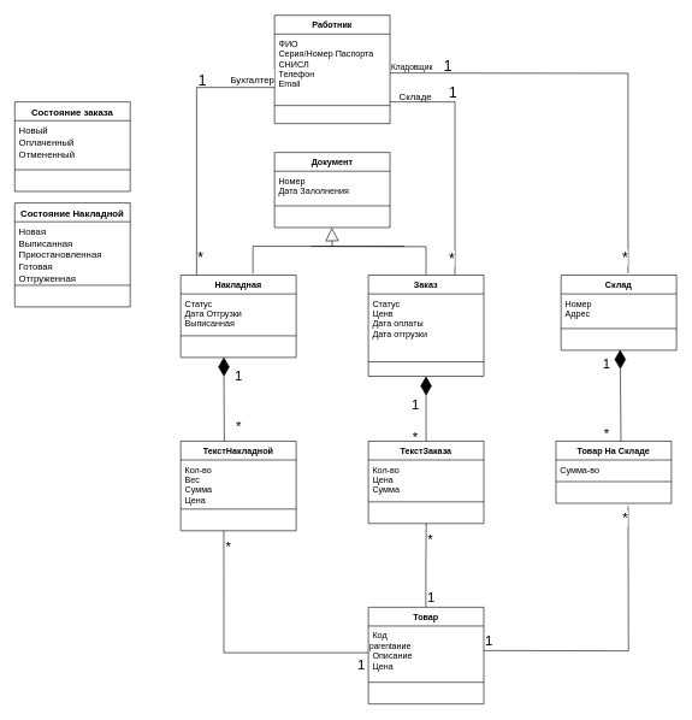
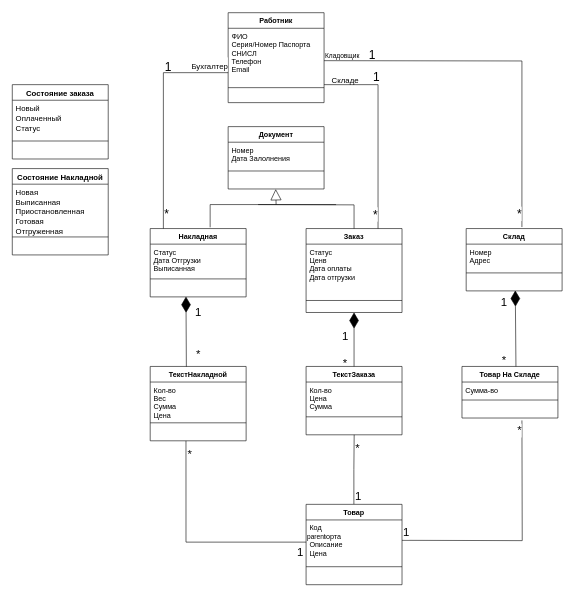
  <mxCell id="0" />
  <mxCell id="1" parent="0" />
  <mxCell id="2" value="Работник" style="swimlane;fontStyle=1;align=center;verticalAlign=top;childLayout=stackLayout;horizontal=1;startSize=26;horizontalStack=0;resizeParent=1;resizeParentMax=0;resizeLast=0;collapsible=1;marginBottom=0;" vertex="1" parent="1"><mxGeometry x="380" width="160" height="150" as="geometry" y="20" /></mxCell>
  <mxCell id="3" value="ФИО&#10;Серия/Номер Паспорта&#10;СНИСЛ&#10;Телефон&#10;Email &#10;" style="text;strokeColor=none;fillColor=none;align=left;verticalAlign=top;spacingLeft=4;spacingRight=4;overflow=hidden;rotatable=0;points=[[0,0.5],[1,0.5]];portConstraint=eastwest;" vertex="1" parent="2"><mxGeometry y="26" width="160" height="74" as="geometry" /></mxCell>
  <mxCell id="4" value="" style="line;strokeWidth=1;fillColor=none;align=left;verticalAlign=middle;spacingTop=-1;spacingLeft=3;spacingRight=3;rotatable=0;labelPosition=right;points=[];portConstraint=eastwest;strokeColor=inherit;" vertex="1" parent="2"><mxGeometry y="100" width="160" height="50" as="geometry" /></mxCell>
  <mxCell id="5" value="Заказ" style="swimlane;fontStyle=1;align=center;verticalAlign=top;childLayout=stackLayout;horizontal=1;startSize=26;horizontalStack=0;resizeParent=1;resizeParentMax=0;resizeLast=0;collapsible=1;marginBottom=0;" vertex="1" parent="1"><mxGeometry x="510" y="380" width="160" height="140" as="geometry"><mxRectangle x="400" y="360" width="50" height="30" as="alternateBounds" /></mxGeometry></mxCell>
  <mxCell id="6" value="Статус&#10;Ценв&#10;Дата оплаты&#10;Дата отгрузки" style="text;strokeColor=none;fillColor=none;align=left;verticalAlign=top;spacingLeft=4;spacingRight=4;overflow=hidden;rotatable=0;points=[[0,0.5],[1,0.5]];portConstraint=eastwest;" vertex="1" parent="5"><mxGeometry y="26" width="160" height="74" as="geometry" /></mxCell>
  <mxCell id="7" value="" style="line;strokeWidth=1;fillColor=none;align=left;verticalAlign=middle;spacingTop=-1;spacingLeft=3;spacingRight=3;rotatable=0;labelPosition=right;points=[];portConstraint=eastwest;strokeColor=inherit;" vertex="1" parent="5"><mxGeometry y="100" width="160" height="40" as="geometry" /></mxCell>
  <mxCell id="8" value="Склад" style="swimlane;fontStyle=1;align=center;verticalAlign=top;childLayout=stackLayout;horizontal=1;startSize=26;horizontalStack=0;resizeParent=1;resizeParentMax=0;resizeLast=0;collapsible=1;marginBottom=0;" vertex="1" parent="1"><mxGeometry x="777" y="380" width="160" height="104" as="geometry" /></mxCell>
  <mxCell id="9" value="Номер&#10;Адрес&#10;" style="text;strokeColor=none;fillColor=none;align=left;verticalAlign=top;spacingLeft=4;spacingRight=4;overflow=hidden;rotatable=0;points=[[0,0.5],[1,0.5]];portConstraint=eastwest;" vertex="1" parent="8"><mxGeometry y="26" width="160" height="44" as="geometry" /></mxCell>
  <mxCell id="10" value="" style="line;strokeWidth=1;fillColor=none;align=left;verticalAlign=middle;spacingTop=-1;spacingLeft=3;spacingRight=3;rotatable=0;labelPosition=right;points=[];portConstraint=eastwest;strokeColor=inherit;" vertex="1" parent="8"><mxGeometry y="70" width="160" height="8" as="geometry" /></mxCell>
  <mxCell id="11" value=" &#10;" style="text;strokeColor=none;fillColor=none;align=left;verticalAlign=top;spacingLeft=4;spacingRight=4;overflow=hidden;rotatable=0;points=[[0,0.5],[1,0.5]];portConstraint=eastwest;" vertex="1" parent="8"><mxGeometry y="78" width="160" height="26" as="geometry" /></mxCell>
  <mxCell id="12" value="Накладная" style="swimlane;fontStyle=1;align=center;verticalAlign=top;childLayout=stackLayout;horizontal=1;startSize=26;horizontalStack=0;resizeParent=1;resizeParentMax=0;resizeLast=0;collapsible=1;marginBottom=0;" vertex="1" parent="1"><mxGeometry x="250" y="380" width="160" height="114" as="geometry" /></mxCell>
  <mxCell id="13" value="Статус&#10;Дата Отгрузки&#10;Выписанная" style="text;strokeColor=none;fillColor=none;align=left;verticalAlign=top;spacingLeft=4;spacingRight=4;overflow=hidden;rotatable=0;points=[[0,0.5],[1,0.5]];portConstraint=eastwest;" vertex="1" parent="12"><mxGeometry y="26" width="160" height="54" as="geometry" /></mxCell>
  <mxCell id="14" value="" style="line;strokeWidth=1;fillColor=none;align=left;verticalAlign=middle;spacingTop=-1;spacingLeft=3;spacingRight=3;rotatable=0;labelPosition=right;points=[];portConstraint=eastwest;strokeColor=inherit;" vertex="1" parent="12"><mxGeometry y="80" width="160" height="8" as="geometry" /></mxCell>
  <mxCell id="15" value=" &#10;" style="text;strokeColor=none;fillColor=none;align=left;verticalAlign=top;spacingLeft=4;spacingRight=4;overflow=hidden;rotatable=0;points=[[0,0.5],[1,0.5]];portConstraint=eastwest;" vertex="1" parent="12"><mxGeometry y="88" width="160" height="26" as="geometry" /></mxCell>
  <mxCell id="16" value="ТекстНакладной" style="swimlane;fontStyle=1;align=center;verticalAlign=top;childLayout=stackLayout;horizontal=1;startSize=26;horizontalStack=0;resizeParent=1;resizeParentMax=0;resizeLast=0;collapsible=1;marginBottom=0;" vertex="1" parent="1"><mxGeometry x="250" y="610" width="160" height="124" as="geometry" /></mxCell>
  <mxCell id="17" value="Кол-во&#10;Вес &#10;Сумма&#10;Цена" style="text;strokeColor=none;fillColor=none;align=left;verticalAlign=top;spacingLeft=4;spacingRight=4;overflow=hidden;rotatable=0;points=[[0,0.5],[1,0.5]];portConstraint=eastwest;" vertex="1" parent="16"><mxGeometry y="26" width="160" height="64" as="geometry" /></mxCell>
  <mxCell id="18" value="" style="line;strokeWidth=1;fillColor=none;align=left;verticalAlign=middle;spacingTop=-1;spacingLeft=3;spacingRight=3;rotatable=0;labelPosition=right;points=[];portConstraint=eastwest;strokeColor=inherit;" vertex="1" parent="16"><mxGeometry y="90" width="160" height="8" as="geometry" /></mxCell>
  <mxCell id="19" value=" &#10;" style="text;strokeColor=none;fillColor=none;align=left;verticalAlign=top;spacingLeft=4;spacingRight=4;overflow=hidden;rotatable=0;points=[[0,0.5],[1,0.5]];portConstraint=eastwest;" vertex="1" parent="16"><mxGeometry y="98" width="160" height="26" as="geometry" /></mxCell>
  <mxCell id="20" value="ТекстЗаказа" style="swimlane;fontStyle=1;align=center;verticalAlign=top;childLayout=stackLayout;horizontal=1;startSize=26;horizontalStack=0;resizeParent=1;resizeParentMax=0;resizeLast=0;collapsible=1;marginBottom=0;" vertex="1" parent="1"><mxGeometry x="510" y="610" width="160" height="114" as="geometry" /></mxCell>
  <mxCell id="21" value="Кол-во&#10;Цена&#10;Сумма" style="text;strokeColor=none;fillColor=none;align=left;verticalAlign=top;spacingLeft=4;spacingRight=4;overflow=hidden;rotatable=0;points=[[0,0.5],[1,0.5]];portConstraint=eastwest;" vertex="1" parent="20"><mxGeometry y="26" width="160" height="54" as="geometry" /></mxCell>
  <mxCell id="22" value="" style="line;strokeWidth=1;fillColor=none;align=left;verticalAlign=middle;spacingTop=-1;spacingLeft=3;spacingRight=3;rotatable=0;labelPosition=right;points=[];portConstraint=eastwest;strokeColor=inherit;" vertex="1" parent="20"><mxGeometry y="80" width="160" height="8" as="geometry" /></mxCell>
  <mxCell id="23" value=" &#10;" style="text;strokeColor=none;fillColor=none;align=left;verticalAlign=top;spacingLeft=4;spacingRight=4;overflow=hidden;rotatable=0;points=[[0,0.5],[1,0.5]];portConstraint=eastwest;" vertex="1" parent="20"><mxGeometry y="88" width="160" height="26" as="geometry" /></mxCell>
  <mxCell id="24" value="" style="endArrow=none;html=1;edgeStyle=orthogonalEdgeStyle;rounded=0;fontSize=19;exitX=0.5;exitY=0;exitDx=0;exitDy=0;entryX=0.503;entryY=0.991;entryDx=0;entryDy=0;entryPerimeter=0;" edge="1" parent="20"><mxGeometry relative="1" as="geometry"><mxPoint x="79.74" y="230.23" as="sourcePoint" /><mxPoint x="80.22" y="113.996" as="targetPoint" /><Array as="points"><mxPoint x="80" y="172" /><mxPoint x="80" y="172" /></Array></mxGeometry></mxCell>
  <mxCell id="25" value="1" style="edgeLabel;resizable=0;html=1;align=left;verticalAlign=bottom;fontSize=19;" connectable="0" vertex="1" parent="24"><mxGeometry x="-1" relative="1" as="geometry" /></mxCell>
  <mxCell id="26" value="*" style="edgeLabel;resizable=0;html=1;align=right;verticalAlign=bottom;fontSize=19;" connectable="0" vertex="1" parent="24"><mxGeometry x="1" relative="1" as="geometry"><mxPoint x="10" y="36" as="offset" /></mxGeometry></mxCell>
  <mxCell id="27" value="Товар На Складе" style="swimlane;fontStyle=1;align=center;verticalAlign=top;childLayout=stackLayout;horizontal=1;startSize=26;horizontalStack=0;resizeParent=1;resizeParentMax=0;resizeLast=0;collapsible=1;marginBottom=0;" vertex="1" parent="1"><mxGeometry x="770" y="610" width="160" height="86" as="geometry" /></mxCell>
  <mxCell id="28" value="Сумма-во" style="text;strokeColor=none;fillColor=none;align=left;verticalAlign=top;spacingLeft=4;spacingRight=4;overflow=hidden;rotatable=0;points=[[0,0.5],[1,0.5]];portConstraint=eastwest;" vertex="1" parent="27"><mxGeometry y="26" width="160" height="26" as="geometry" /></mxCell>
  <mxCell id="29" value="" style="line;strokeWidth=1;fillColor=none;align=left;verticalAlign=middle;spacingTop=-1;spacingLeft=3;spacingRight=3;rotatable=0;labelPosition=right;points=[];portConstraint=eastwest;strokeColor=inherit;" vertex="1" parent="27"><mxGeometry y="52" width="160" height="8" as="geometry" /></mxCell>
  <mxCell id="30" value=" &#10;" style="text;strokeColor=none;fillColor=none;align=left;verticalAlign=top;spacingLeft=4;spacingRight=4;overflow=hidden;rotatable=0;points=[[0,0.5],[1,0.5]];portConstraint=eastwest;" vertex="1" parent="27"><mxGeometry y="60" width="160" height="26" as="geometry" /></mxCell>
  <mxCell id="31" value="Товар" style="swimlane;fontStyle=1;align=center;verticalAlign=top;childLayout=stackLayout;horizontal=1;startSize=26;horizontalStack=0;resizeParent=1;resizeParentMax=0;resizeLast=0;collapsible=1;marginBottom=0;" vertex="1" parent="1"><mxGeometry x="510" y="840" width="160" height="134" as="geometry" /></mxCell>
- <mxCell id="32" value="Код&#10;Название&#10;Описание&#10;Цена" style="text;strokeColor=none;fillColor=none;align=left;verticalAlign=top;spacingLeft=4;spacingRight=4;overflow=hidden;rotatable=0;points=[[0,0.5],[1,0.5]];portConstraint=eastwest;" vertex="1" parent="31"><mxGeometry y="26" width="160" height="74" as="geometry" /></mxCell>
+ <mxCell id="32" value="Код&#10;Паспорта&#10;Описание&#10;Цена" style="text;strokeColor=none;fillColor=none;align=left;verticalAlign=top;spacingLeft=4;spacingRight=4;overflow=hidden;rotatable=0;points=[[0,0.5],[1,0.5]];portConstraint=eastwest;" vertex="1" parent="31"><mxGeometry y="26" width="160" height="74" as="geometry" /></mxCell>
  <mxCell id="33" value="" style="line;strokeWidth=1;fillColor=none;align=left;verticalAlign=middle;spacingTop=-1;spacingLeft=3;spacingRight=3;rotatable=0;labelPosition=right;points=[];portConstraint=eastwest;strokeColor=inherit;" vertex="1" parent="31"><mxGeometry y="100" width="160" height="8" as="geometry" /></mxCell>
  <mxCell id="34" value=" &#10;" style="text;strokeColor=none;fillColor=none;align=left;verticalAlign=top;spacingLeft=4;spacingRight=4;overflow=hidden;rotatable=0;points=[[0,0.5],[1,0.5]];portConstraint=eastwest;" vertex="1" parent="31"><mxGeometry y="108" width="160" height="26" as="geometry" /></mxCell>
  <mxCell id="35" value="Документ" style="swimlane;fontStyle=1;align=center;verticalAlign=top;childLayout=stackLayout;horizontal=1;startSize=26;horizontalStack=0;resizeParent=1;resizeParentMax=0;resizeLast=0;collapsible=1;marginBottom=0;" vertex="1" parent="1"><mxGeometry x="380" y="210" width="160" height="104" as="geometry" /></mxCell>
  <mxCell id="36" value="Номер&#10;Дата Залолнения" style="text;strokeColor=none;fillColor=none;align=left;verticalAlign=top;spacingLeft=4;spacingRight=4;overflow=hidden;rotatable=0;points=[[0,0.5],[1,0.5]];portConstraint=eastwest;" vertex="1" parent="35"><mxGeometry y="26" width="160" height="44" as="geometry" /></mxCell>
  <mxCell id="37" value="" style="line;strokeWidth=1;fillColor=none;align=left;verticalAlign=middle;spacingTop=-1;spacingLeft=3;spacingRight=3;rotatable=0;labelPosition=right;points=[];portConstraint=eastwest;strokeColor=inherit;" vertex="1" parent="35"><mxGeometry y="70" width="160" height="8" as="geometry" /></mxCell>
  <mxCell id="38" value=" &#10;" style="text;strokeColor=none;fillColor=none;align=left;verticalAlign=top;spacingLeft=4;spacingRight=4;overflow=hidden;rotatable=0;points=[[0,0.5],[1,0.5]];portConstraint=eastwest;" vertex="1" parent="35"><mxGeometry y="78" width="160" height="26" as="geometry" /></mxCell>
  <mxCell id="39" value="" style="endArrow=none;html=1;edgeStyle=orthogonalEdgeStyle;rounded=0;exitX=0;exitY=0.5;exitDx=0;exitDy=0;entryX=0.373;entryY=1.006;entryDx=0;entryDy=0;entryPerimeter=0;" edge="1" parent="1" source="32" target="19"><mxGeometry relative="1" as="geometry"><mxPoint x="380" y="780" as="sourcePoint" /><mxPoint x="310" y="750" as="targetPoint" /></mxGeometry></mxCell>
  <mxCell id="40" value="parent" style="edgeLabel;resizable=0;html=1;align=left;verticalAlign=bottom;" connectable="0" vertex="1" parent="39"><mxGeometry x="-1" relative="1" as="geometry" /></mxCell>
  <mxCell id="41" value="&lt;font style=&quot;font-size: 19px;&quot;&gt;*&lt;/font&gt;" style="edgeLabel;resizable=0;html=1;align=right;verticalAlign=bottom;" connectable="0" vertex="1" parent="39"><mxGeometry x="1" relative="1" as="geometry"><mxPoint x="10" y="36" as="offset" /></mxGeometry></mxCell>
  <mxCell id="42" value="1" style="edgeLabel;html=1;align=center;verticalAlign=middle;resizable=0;points=[];fontSize=19;" vertex="1" connectable="0" parent="39"><mxGeometry x="0.096" y="-2" relative="1" as="geometry"><mxPoint x="188" y="19" as="offset" /></mxGeometry></mxCell>
  <mxCell id="43" value="" style="endArrow=none;html=1;edgeStyle=orthogonalEdgeStyle;rounded=0;fontSize=19;" edge="1" parent="1"><mxGeometry relative="1" as="geometry"><mxPoint x="670" y="900" as="sourcePoint" /><mxPoint x="870" y="700" as="targetPoint" /></mxGeometry></mxCell>
  <mxCell id="44" value="1" style="edgeLabel;resizable=0;html=1;align=left;verticalAlign=bottom;fontSize=19;" connectable="0" vertex="1" parent="43"><mxGeometry x="-1" relative="1" as="geometry" /></mxCell>
  <mxCell id="45" value="&amp;nbsp;*" style="edgeLabel;resizable=0;html=1;align=right;verticalAlign=bottom;fontSize=19;" connectable="0" vertex="1" parent="43"><mxGeometry x="1" relative="1" as="geometry"><mxPoint y="30" as="offset" /></mxGeometry></mxCell>
  <mxCell id="46" value="" style="endArrow=diamondThin;endFill=1;endSize=24;html=1;rounded=0;fontSize=19;exitX=0.377;exitY=0.002;exitDx=0;exitDy=0;exitPerimeter=0;entryX=0.373;entryY=0.982;entryDx=0;entryDy=0;entryPerimeter=0;" edge="1" parent="1" source="16" target="15"><mxGeometry width="160" relative="1" as="geometry"><mxPoint x="480" y="660" as="sourcePoint" /><mxPoint x="640" y="660" as="targetPoint" /></mxGeometry></mxCell>
  <mxCell id="47" value="" style="endArrow=diamondThin;endFill=1;endSize=24;html=1;rounded=0;fontSize=19;entryX=0.5;entryY=1;entryDx=0;entryDy=0;" edge="1" parent="1" target="5"><mxGeometry width="160" relative="1" as="geometry"><mxPoint x="590" y="610" as="sourcePoint" /><mxPoint x="750" y="610" as="targetPoint" /></mxGeometry></mxCell>
  <mxCell id="48" value="" style="endArrow=diamondThin;endFill=1;endSize=24;html=1;rounded=0;fontSize=19;entryX=0.512;entryY=0.974;entryDx=0;entryDy=0;entryPerimeter=0;" edge="1" parent="1" target="11"><mxGeometry width="160" relative="1" as="geometry"><mxPoint x="860" y="610" as="sourcePoint" /><mxPoint x="1020" y="610" as="targetPoint" /></mxGeometry></mxCell>
  <mxCell id="49" value="1" style="text;html=1;align=center;verticalAlign=middle;resizable=0;points=[];autosize=1;strokeColor=none;fillColor=none;fontSize=19;" vertex="1" parent="1"><mxGeometry x="315" y="500" width="30" height="40" as="geometry" /></mxCell>
  <mxCell id="50" value="*" style="text;html=1;align=center;verticalAlign=middle;resizable=0;points=[];autosize=1;strokeColor=none;fillColor=none;fontSize=19;" vertex="1" parent="1"><mxGeometry x="315" y="570" width="30" height="40" as="geometry" /></mxCell>
  <mxCell id="51" value="*" style="text;html=1;align=center;verticalAlign=middle;resizable=0;points=[];autosize=1;strokeColor=none;fillColor=none;fontSize=19;" vertex="1" parent="1"><mxGeometry x="560" y="585" width="30" height="40" as="geometry" /></mxCell>
  <mxCell id="52" value="1" style="text;html=1;align=center;verticalAlign=middle;resizable=0;points=[];autosize=1;strokeColor=none;fillColor=none;fontSize=19;" vertex="1" parent="1"><mxGeometry x="560" y="540" width="30" height="40" as="geometry" /></mxCell>
  <mxCell id="53" value="1" style="text;html=1;align=center;verticalAlign=middle;resizable=0;points=[];autosize=1;strokeColor=none;fillColor=none;fontSize=19;" vertex="1" parent="1"><mxGeometry x="825" y="484" width="30" height="40" as="geometry" /></mxCell>
  <mxCell id="54" value="*" style="text;html=1;align=center;verticalAlign=middle;resizable=0;points=[];autosize=1;strokeColor=none;fillColor=none;fontSize=19;" vertex="1" parent="1"><mxGeometry x="825" y="580" width="30" height="40" as="geometry" /></mxCell>
  <mxCell id="55" value="&lt;br&gt;" style="endArrow=block;endSize=16;endFill=0;html=1;rounded=0;fontSize=19;entryX=0.496;entryY=1.01;entryDx=0;entryDy=0;entryPerimeter=0;exitX=0.625;exitY=-0.018;exitDx=0;exitDy=0;exitPerimeter=0;" edge="1" parent="1" source="12" target="38"><mxGeometry width="160" relative="1" as="geometry"><mxPoint x="460" y="350" as="sourcePoint" /><mxPoint x="610" y="320" as="targetPoint" /><Array as="points"><mxPoint x="350" y="340" /><mxPoint x="460" y="340" /></Array></mxGeometry></mxCell>
  <mxCell id="56" value="" style="line;strokeWidth=1;fillColor=none;align=left;verticalAlign=middle;spacingTop=-1;spacingLeft=3;spacingRight=3;rotatable=0;labelPosition=right;points=[];portConstraint=eastwest;strokeColor=inherit;fontSize=19;" vertex="1" parent="1"><mxGeometry x="460" y="336" width="100" height="8" as="geometry" /></mxCell>
  <mxCell id="57" value="" style="endArrow=none;html=1;edgeStyle=orthogonalEdgeStyle;rounded=0;fontSize=19;entryX=0.5;entryY=0;entryDx=0;entryDy=0;" edge="1" parent="1" target="5"><mxGeometry relative="1" as="geometry"><mxPoint x="430" y="340" as="sourcePoint" /><mxPoint x="590" y="340" as="targetPoint" /></mxGeometry></mxCell>
  <mxCell id="58" value="" style="endArrow=none;html=1;edgeStyle=orthogonalEdgeStyle;rounded=0;fontSize=11;entryX=0.581;entryY=-0.024;entryDx=0;entryDy=0;entryPerimeter=0;" edge="1" parent="1" target="8"><mxGeometry relative="1" as="geometry"><mxPoint x="540" y="100" as="sourcePoint" /><mxPoint x="700" y="100" as="targetPoint" /></mxGeometry></mxCell>
  <mxCell id="59" value="Кладовщик" style="edgeLabel;resizable=0;html=1;align=left;verticalAlign=bottom;fontSize=11;" connectable="0" vertex="1" parent="58"><mxGeometry x="-1" relative="1" as="geometry" /></mxCell>
  <mxCell id="60" value="&lt;font style=&quot;font-size: 20px;&quot;&gt;*&lt;/font&gt;" style="edgeLabel;resizable=0;html=1;align=right;verticalAlign=bottom;fontSize=11;" connectable="0" vertex="1" parent="58"><mxGeometry x="1" relative="1" as="geometry"><mxPoint y="-8" as="offset" /></mxGeometry></mxCell>
  <mxCell id="61" value="1" style="text;html=1;align=center;verticalAlign=middle;resizable=0;points=[];autosize=1;strokeColor=none;fillColor=none;fontSize=20;" vertex="1" parent="1"><mxGeometry x="605" y="70" width="30" height="40" as="geometry" /></mxCell>
  <mxCell id="62" value="" style="endArrow=none;html=1;edgeStyle=orthogonalEdgeStyle;rounded=0;fontSize=20;entryX=0.75;entryY=0;entryDx=0;entryDy=0;" edge="1" parent="1" target="5"><mxGeometry relative="1" as="geometry"><mxPoint x="540" y="140" as="sourcePoint" /><mxPoint x="700" y="140" as="targetPoint" /><Array as="points"><mxPoint x="630" y="140" /></Array></mxGeometry></mxCell>
  <mxCell id="63" value="1" style="edgeLabel;resizable=0;html=1;align=left;verticalAlign=bottom;fontSize=20;" connectable="0" vertex="1" parent="62"><mxGeometry x="-1" relative="1" as="geometry"><mxPoint x="80" as="offset" /></mxGeometry></mxCell>
  <mxCell id="64" value="*" style="edgeLabel;resizable=0;html=1;align=right;verticalAlign=bottom;fontSize=20;" connectable="0" vertex="1" parent="62"><mxGeometry x="1" relative="1" as="geometry"><mxPoint y="-10" as="offset" /></mxGeometry></mxCell>
  <mxCell id="65" value="" style="endArrow=none;html=1;edgeStyle=orthogonalEdgeStyle;rounded=0;fontSize=20;" edge="1" parent="1"><mxGeometry relative="1" as="geometry"><mxPoint x="272" y="380" as="sourcePoint" /><mxPoint x="380" y="120" as="targetPoint" /><Array as="points"><mxPoint x="272" y="120" /></Array></mxGeometry></mxCell>
  <mxCell id="66" value="*" style="edgeLabel;resizable=0;html=1;align=left;verticalAlign=bottom;fontSize=20;" connectable="0" vertex="1" parent="65"><mxGeometry x="-1" relative="1" as="geometry"><mxPoint y="-11" as="offset" /></mxGeometry></mxCell>
  <mxCell id="67" value="&lt;font style=&quot;font-size: 13px;&quot;&gt;Бухгалтер&lt;/font&gt;" style="edgeLabel;resizable=0;html=1;align=right;verticalAlign=bottom;fontSize=20;" connectable="0" vertex="1" parent="65"><mxGeometry x="1" relative="1" as="geometry" /></mxCell>
  <mxCell id="68" value="&lt;font style=&quot;font-size: 20px;&quot;&gt;1&lt;/font&gt;" style="text;html=1;align=center;verticalAlign=middle;resizable=0;points=[];autosize=1;strokeColor=none;fillColor=none;fontSize=13;" vertex="1" parent="1"><mxGeometry x="265" y="90" width="30" height="40" as="geometry" /></mxCell>
  <mxCell id="69" value="&lt;font style=&quot;font-size: 13px;&quot;&gt;Складе&lt;/font&gt;" style="text;html=1;align=center;verticalAlign=middle;resizable=0;points=[];autosize=1;strokeColor=none;fillColor=none;fontSize=20;" vertex="1" parent="1"><mxGeometry x="530" y="110" width="90" height="40" as="geometry" /></mxCell>
  <mxCell id="70" value="Состояние заказа" style="swimlane;fontStyle=1;align=center;verticalAlign=top;childLayout=stackLayout;horizontal=1;startSize=26;horizontalStack=0;resizeParent=1;resizeParentMax=0;resizeLast=0;collapsible=1;marginBottom=0;fontSize=13;" vertex="1" parent="1"><mxGeometry x="20" y="140" width="160" height="124" as="geometry" /></mxCell>
- <mxCell id="71" value="Новый &#10;Оплаченный &#10;Отмененный" style="text;strokeColor=none;fillColor=none;align=left;verticalAlign=top;spacingLeft=4;spacingRight=4;overflow=hidden;rotatable=0;points=[[0,0.5],[1,0.5]];portConstraint=eastwest;fontSize=13;" vertex="1" parent="70"><mxGeometry y="26" width="160" height="64" as="geometry" /></mxCell>
+ <mxCell id="71" value="Новый &#10;Оплаченный &#10;Статус" style="text;strokeColor=none;fillColor=none;align=left;verticalAlign=top;spacingLeft=4;spacingRight=4;overflow=hidden;rotatable=0;points=[[0,0.5],[1,0.5]];portConstraint=eastwest;fontSize=13;" vertex="1" parent="70"><mxGeometry y="26" width="160" height="64" as="geometry" /></mxCell>
  <mxCell id="72" value="" style="line;strokeWidth=1;fillColor=none;align=left;verticalAlign=middle;spacingTop=-1;spacingLeft=3;spacingRight=3;rotatable=0;labelPosition=right;points=[];portConstraint=eastwest;strokeColor=inherit;fontSize=13;" vertex="1" parent="70"><mxGeometry y="90" width="160" height="8" as="geometry" /></mxCell>
  <mxCell id="73" value=" &#10;" style="text;strokeColor=none;fillColor=none;align=left;verticalAlign=top;spacingLeft=4;spacingRight=4;overflow=hidden;rotatable=0;points=[[0,0.5],[1,0.5]];portConstraint=eastwest;fontSize=13;" vertex="1" parent="70"><mxGeometry y="98" width="160" height="26" as="geometry" /></mxCell>
  <mxCell id="74" value="Состояние Накладной" style="swimlane;fontStyle=1;align=center;verticalAlign=top;childLayout=stackLayout;horizontal=1;startSize=26;horizontalStack=0;resizeParent=1;resizeParentMax=0;resizeLast=0;collapsible=1;marginBottom=0;fontSize=13;" vertex="1" parent="1"><mxGeometry x="20" y="280" width="160" height="144" as="geometry" /></mxCell>
  <mxCell id="75" value="Новая&#10;Выписанная&#10;Приостановленная&#10;Готовая&#10;Отгруженная" style="text;strokeColor=none;fillColor=none;align=left;verticalAlign=top;spacingLeft=4;spacingRight=4;overflow=hidden;rotatable=0;points=[[0,0.5],[1,0.5]];portConstraint=eastwest;fontSize=13;" vertex="1" parent="74"><mxGeometry y="26" width="160" height="84" as="geometry" /></mxCell>
  <mxCell id="76" value="" style="line;strokeWidth=1;fillColor=none;align=left;verticalAlign=middle;spacingTop=-1;spacingLeft=3;spacingRight=3;rotatable=0;labelPosition=right;points=[];portConstraint=eastwest;strokeColor=inherit;fontSize=13;" vertex="1" parent="74"><mxGeometry y="110" width="160" height="8" as="geometry" /></mxCell>
  <mxCell id="77" value=" &#10;" style="text;strokeColor=none;fillColor=none;align=left;verticalAlign=top;spacingLeft=4;spacingRight=4;overflow=hidden;rotatable=0;points=[[0,0.5],[1,0.5]];portConstraint=eastwest;fontSize=13;" vertex="1" parent="74"><mxGeometry y="118" width="160" height="26" as="geometry" /></mxCell>
